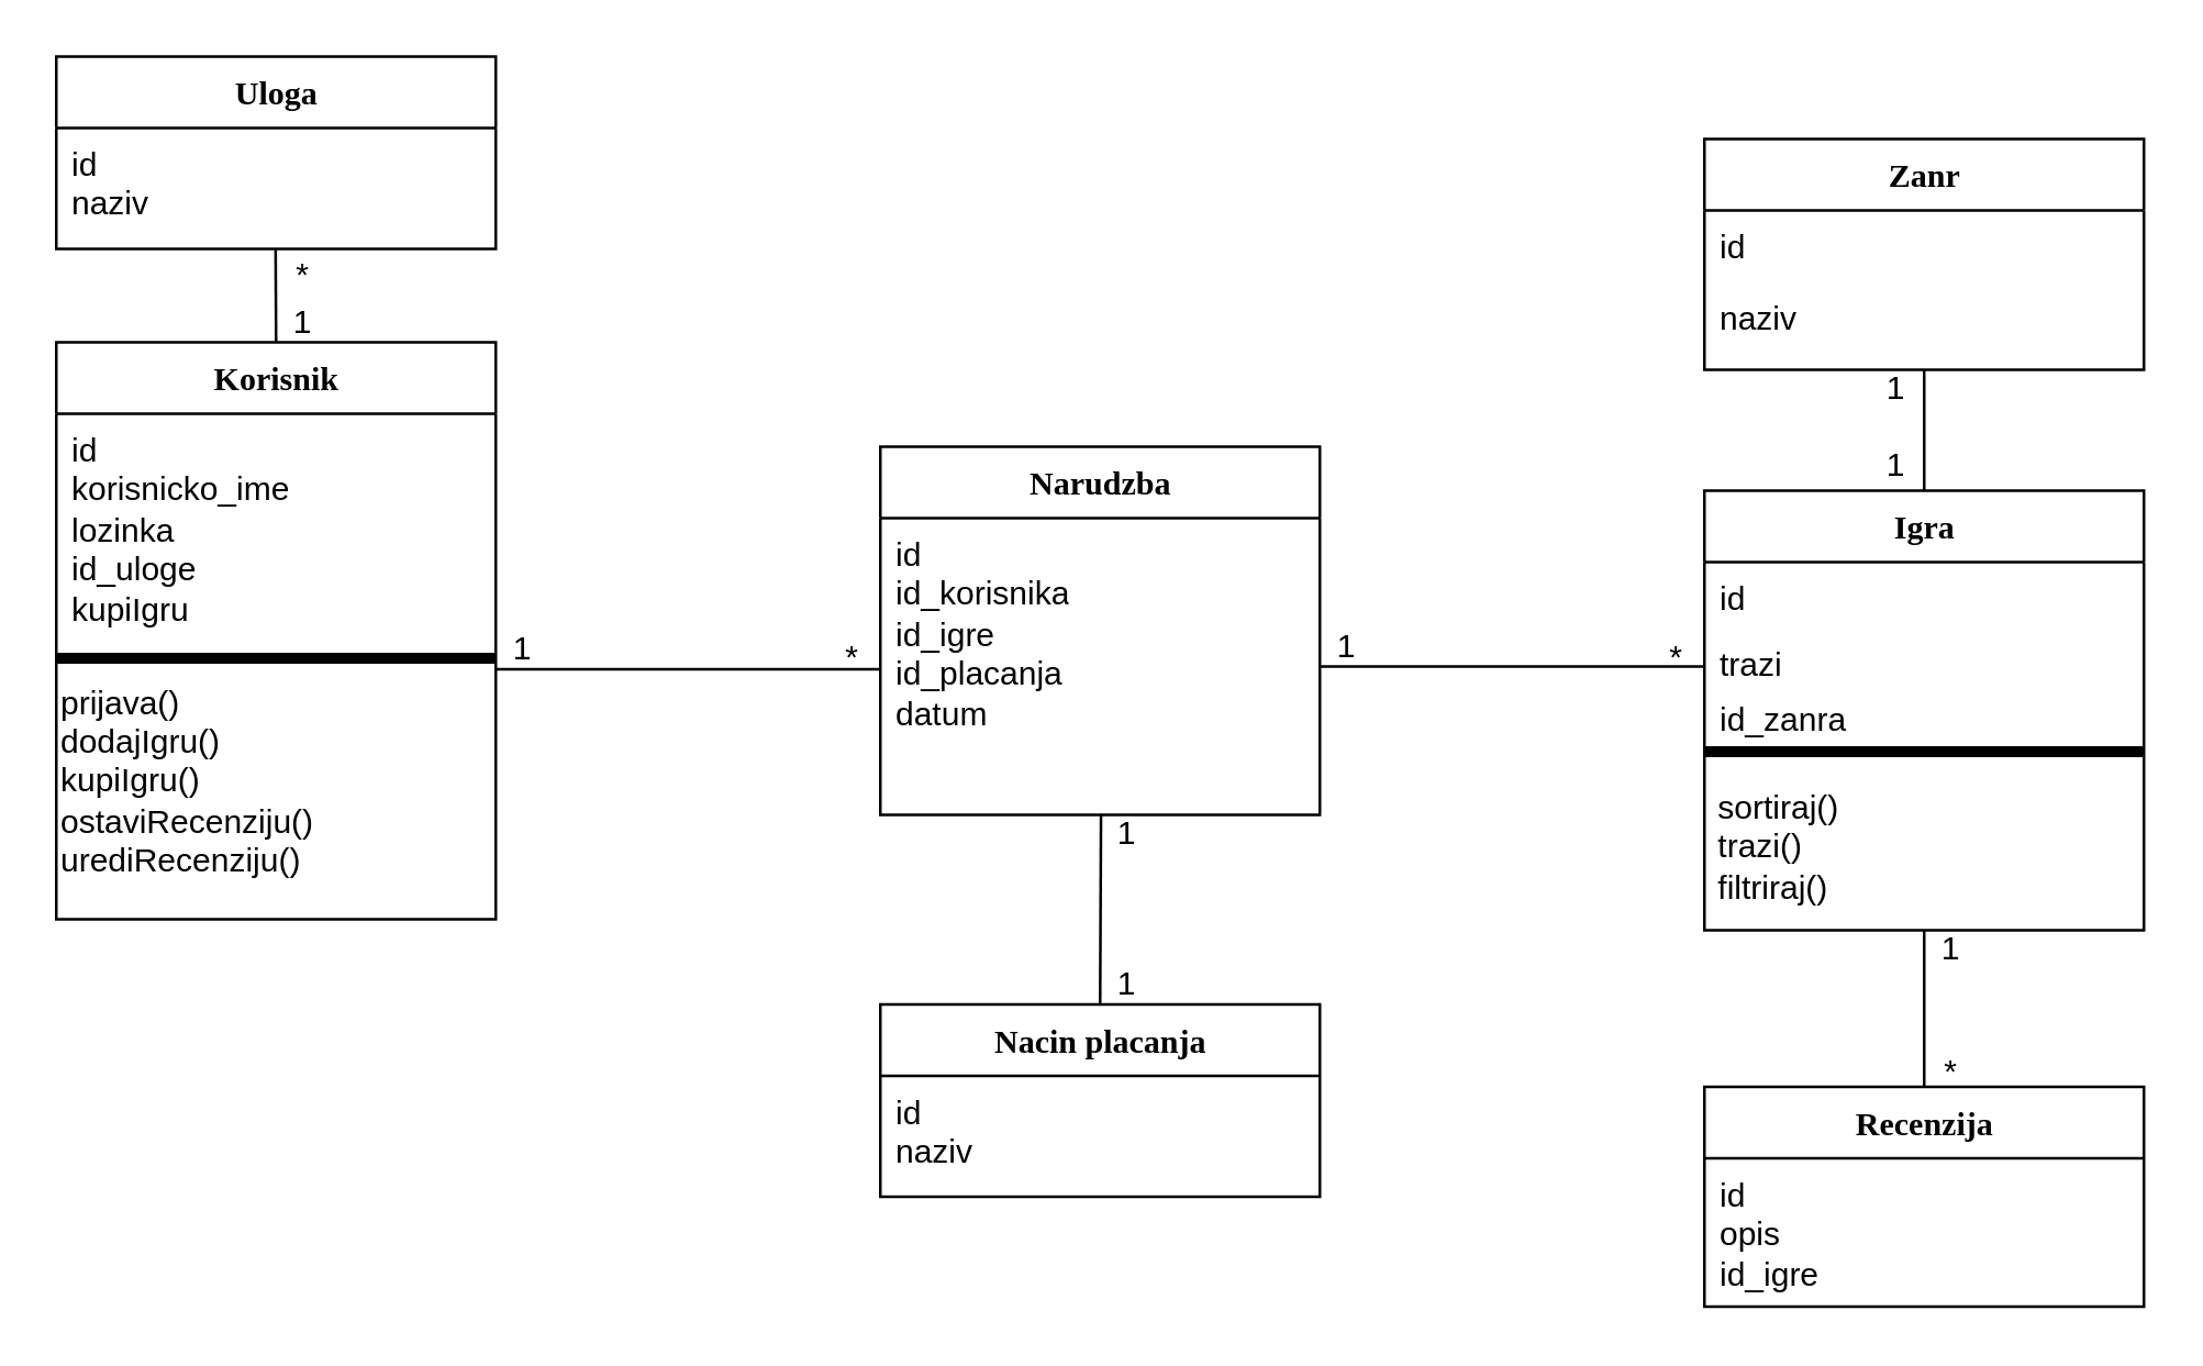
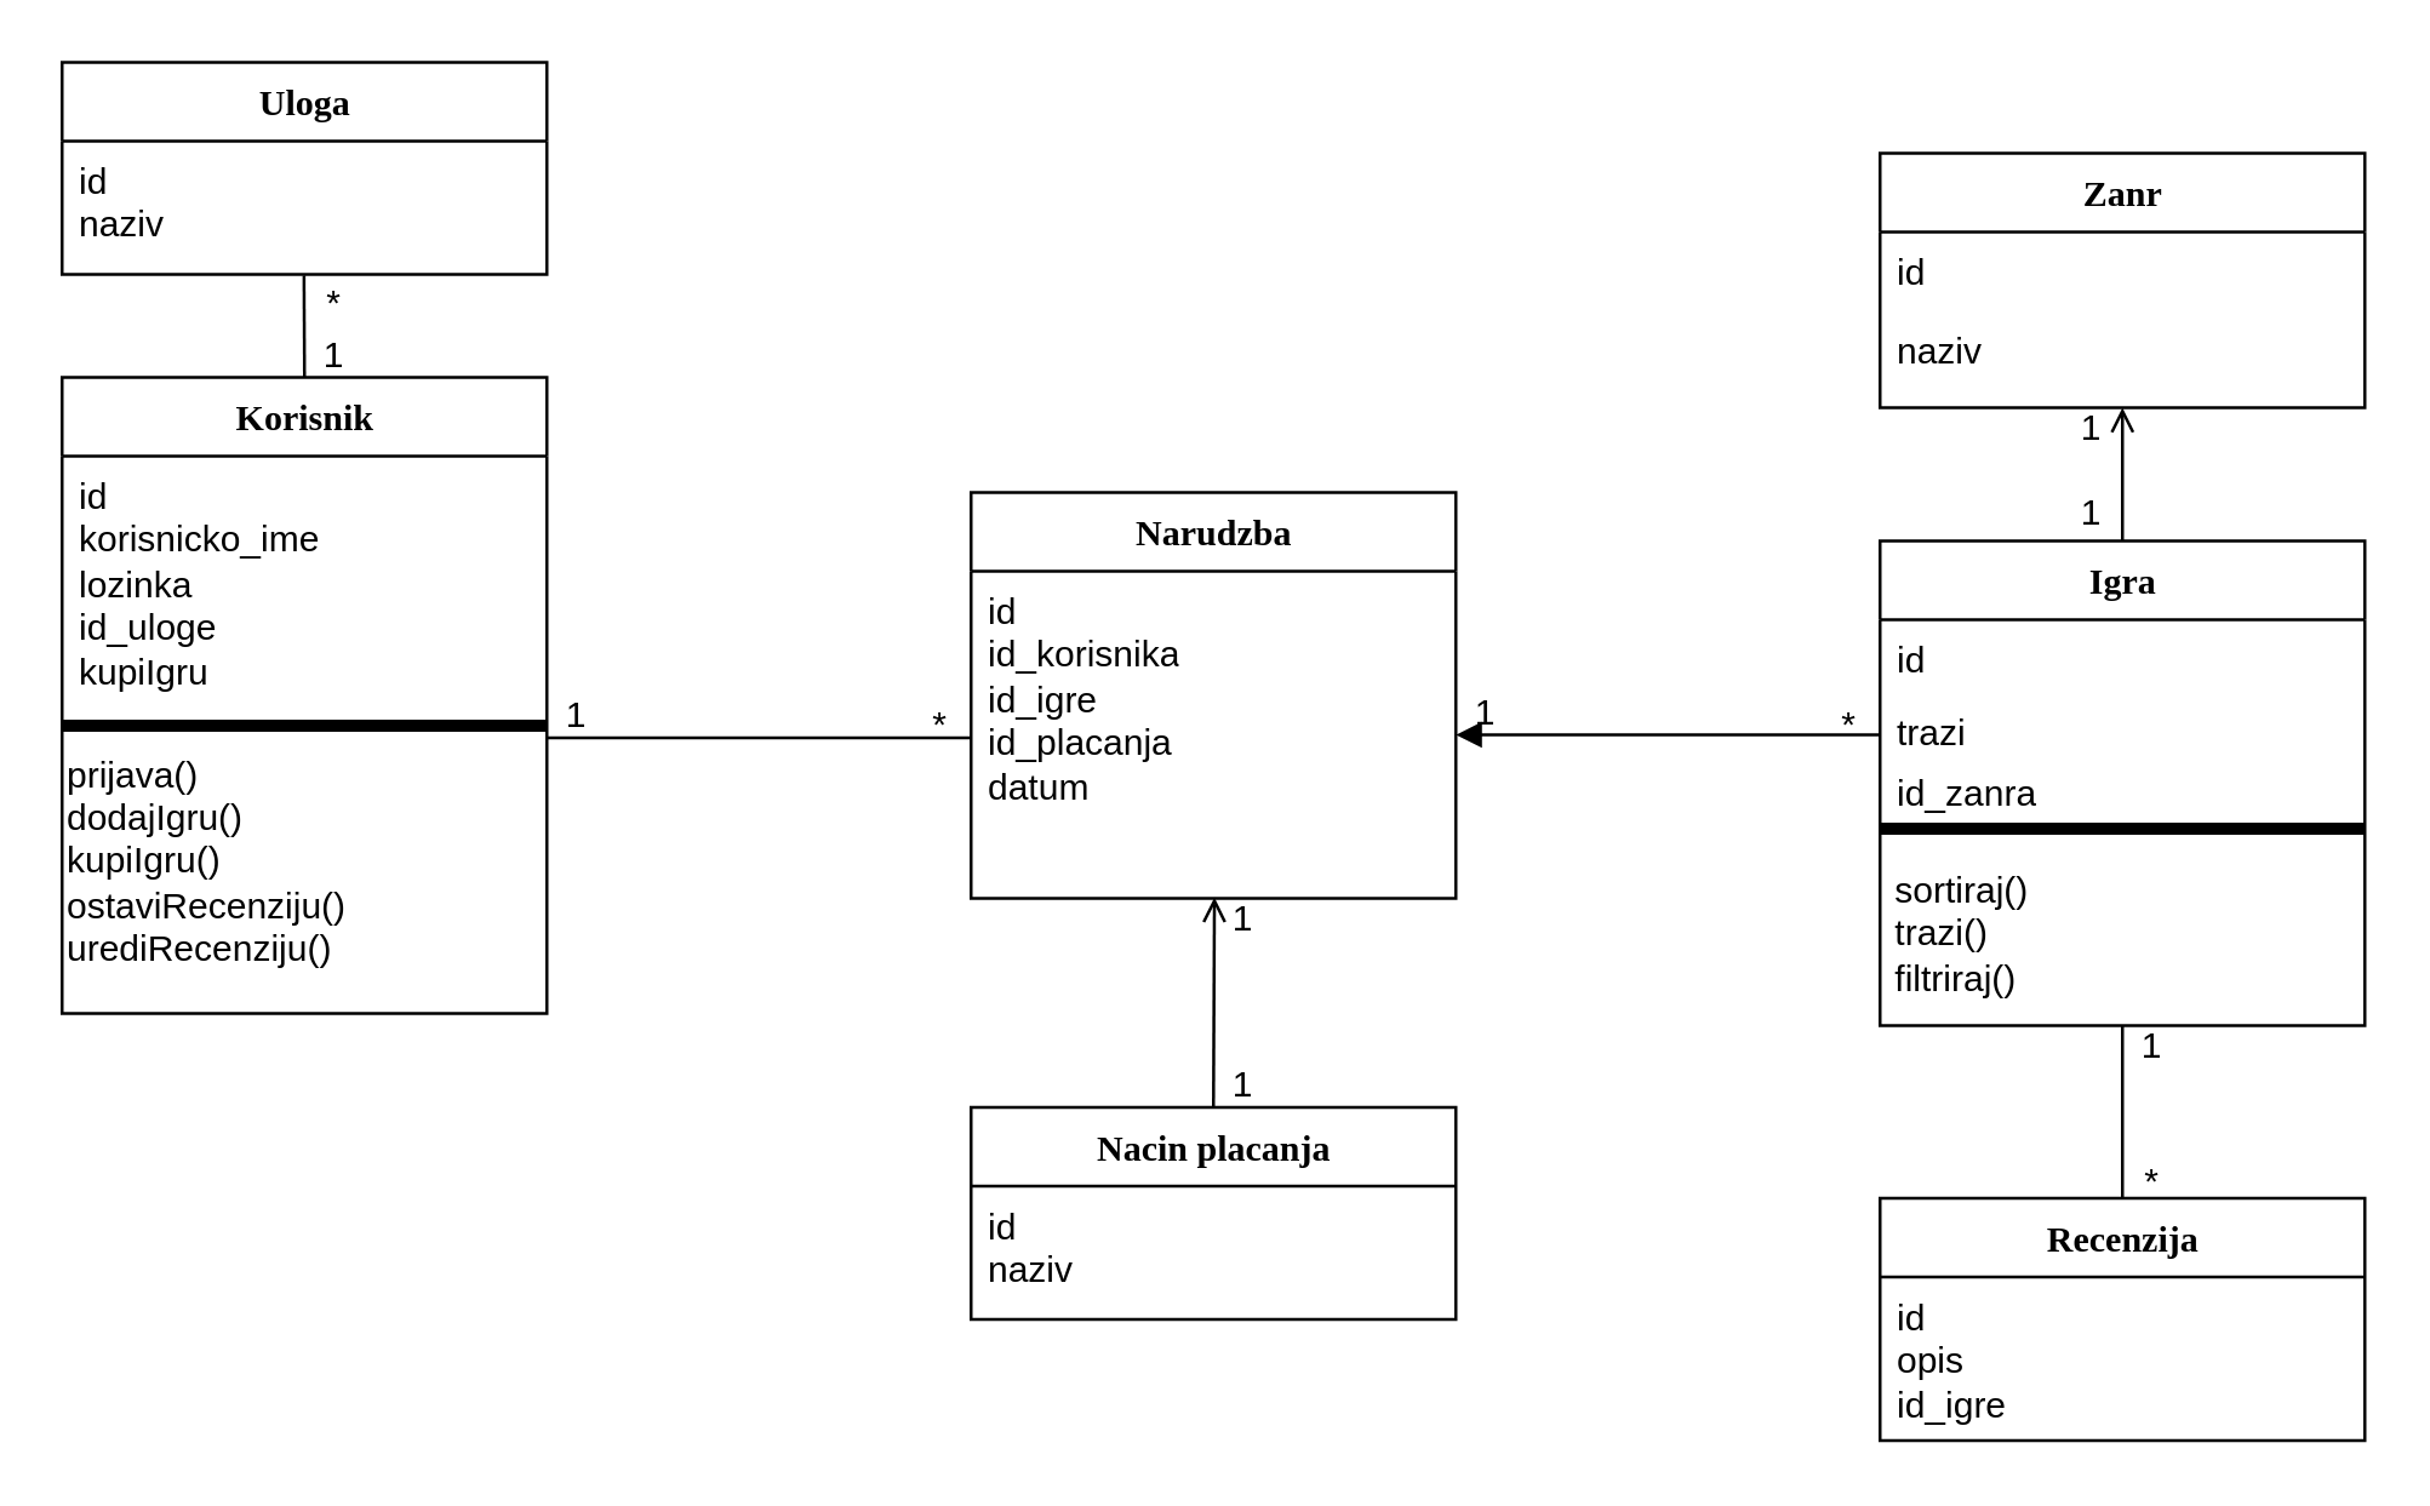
  <mxCell id="0" />
  <mxCell id="1" parent="0" />
  <mxCell id="2" value="Narudzba" style="swimlane;html=1;fontStyle=1;align=center;verticalAlign=top;childLayout=stackLayout;horizontal=1;startSize=26;horizontalStack=0;resizeParent=1;resizeLast=0;collapsible=1;marginBottom=0;swimlaneFillColor=#ffffff;rounded=0;shadow=0;comic=0;labelBackgroundColor=none;strokeWidth=1;fillColor=none;fontFamily=Verdana;fontSize=12" parent="1" vertex="1"><mxGeometry x="320" y="162" width="160" height="134" as="geometry" /></mxCell>
  <mxCell id="3" value="id&lt;br&gt;id_korisnika&lt;br&gt;id_igre&lt;br&gt;id_placanja&lt;br&gt;datum" style="text;html=1;strokeColor=none;fillColor=none;align=left;verticalAlign=top;spacingLeft=4;spacingRight=4;whiteSpace=wrap;overflow=hidden;rotatable=0;points=[[0,0.5],[1,0.5]];portConstraint=eastwest;" parent="2" vertex="1"><mxGeometry y="26" width="160" height="108" as="geometry" /></mxCell>
  <mxCell id="4" value="Uloga" style="swimlane;html=1;fontStyle=1;align=center;verticalAlign=top;childLayout=stackLayout;horizontal=1;startSize=26;horizontalStack=0;resizeParent=1;resizeLast=0;collapsible=1;marginBottom=0;swimlaneFillColor=#ffffff;rounded=0;shadow=0;comic=0;labelBackgroundColor=none;strokeWidth=1;fillColor=none;fontFamily=Verdana;fontSize=12" parent="1" vertex="1"><mxGeometry x="20" y="20" width="160" height="70" as="geometry" /></mxCell>
  <mxCell id="5" value="id&lt;br&gt;naziv" style="text;html=1;strokeColor=none;fillColor=none;align=left;verticalAlign=top;spacingLeft=4;spacingRight=4;whiteSpace=wrap;overflow=hidden;rotatable=0;points=[[0,0.5],[1,0.5]];portConstraint=eastwest;" parent="4" vertex="1"><mxGeometry y="26" width="160" height="44" as="geometry" /></mxCell>
  <mxCell id="6" value="Zanr" style="swimlane;html=1;fontStyle=1;align=center;verticalAlign=top;childLayout=stackLayout;horizontal=1;startSize=26;horizontalStack=0;resizeParent=1;resizeLast=0;collapsible=1;marginBottom=0;swimlaneFillColor=#ffffff;rounded=0;shadow=0;comic=0;labelBackgroundColor=none;strokeWidth=1;fillColor=none;fontFamily=Verdana;fontSize=12" parent="1" vertex="1"><mxGeometry x="620" y="50" width="160" height="84" as="geometry" /></mxCell>
  <mxCell id="7" value="id" style="text;html=1;strokeColor=none;fillColor=none;align=left;verticalAlign=top;spacingLeft=4;spacingRight=4;whiteSpace=wrap;overflow=hidden;rotatable=0;points=[[0,0.5],[1,0.5]];portConstraint=eastwest;" parent="6" vertex="1"><mxGeometry y="26" width="160" height="26" as="geometry" /></mxCell>
  <mxCell id="8" value="naziv" style="text;html=1;strokeColor=none;fillColor=none;align=left;verticalAlign=top;spacingLeft=4;spacingRight=4;whiteSpace=wrap;overflow=hidden;rotatable=0;points=[[0,0.5],[1,0.5]];portConstraint=eastwest;" parent="6" vertex="1"><mxGeometry y="52" width="160" height="26" as="geometry" /></mxCell>
  <mxCell id="9" value="Nacin placanja" style="swimlane;html=1;fontStyle=1;align=center;verticalAlign=top;childLayout=stackLayout;horizontal=1;startSize=26;horizontalStack=0;resizeParent=1;resizeLast=0;collapsible=1;marginBottom=0;swimlaneFillColor=#ffffff;rounded=0;shadow=0;comic=0;labelBackgroundColor=none;strokeWidth=1;fillColor=none;fontFamily=Verdana;fontSize=12" parent="1" vertex="1"><mxGeometry x="320" y="365" width="160" height="70" as="geometry" /></mxCell>
  <mxCell id="10" value="id&lt;br&gt;naziv" style="text;html=1;strokeColor=none;fillColor=none;align=left;verticalAlign=top;spacingLeft=4;spacingRight=4;whiteSpace=wrap;overflow=hidden;rotatable=0;points=[[0,0.5],[1,0.5]];portConstraint=eastwest;" parent="9" vertex="1"><mxGeometry y="26" width="160" height="44" as="geometry" /></mxCell>
  <mxCell id="11" value="Korisnik" style="swimlane;html=1;fontStyle=1;align=center;verticalAlign=top;childLayout=stackLayout;horizontal=1;startSize=26;horizontalStack=0;resizeParent=1;resizeLast=0;collapsible=1;marginBottom=0;swimlaneFillColor=#ffffff;rounded=0;shadow=0;comic=0;labelBackgroundColor=none;strokeWidth=1;fillColor=none;fontFamily=Verdana;fontSize=12" parent="1" vertex="1"><mxGeometry x="20" y="124" width="160" height="210" as="geometry" /></mxCell>
  <mxCell id="12" value="id&lt;br&gt;korisnicko_ime&lt;br&gt;lozinka&lt;br&gt;id_uloge&lt;br&gt;kupiIgru" style="text;html=1;strokeColor=none;fillColor=none;align=left;verticalAlign=top;spacingLeft=4;spacingRight=4;whiteSpace=wrap;overflow=hidden;rotatable=0;points=[[0,0.5],[1,0.5]];portConstraint=eastwest;" parent="11" vertex="1"><mxGeometry y="26" width="160" height="84" as="geometry" /></mxCell>
  <mxCell id="13" value="" style="line;strokeWidth=4;html=1;perimeter=backbonePerimeter;points=[];outlineConnect=0;" parent="11" vertex="1"><mxGeometry y="110" width="160" height="10" as="geometry" /></mxCell>
  <mxCell id="14" value="prijava()&lt;br&gt;dodajIgru()&lt;br&gt;kupiIgru()&lt;br&gt;ostaviRecenziju()&lt;br&gt;urediRecenziju()" style="text;html=1;strokeColor=none;fillColor=none;align=left;verticalAlign=middle;whiteSpace=wrap;rounded=0;" parent="11" vertex="1"><mxGeometry y="120" width="160" height="80" as="geometry" /></mxCell>
  <mxCell id="15" value="1" style="text;html=1;strokeColor=none;fillColor=none;align=center;verticalAlign=middle;whiteSpace=wrap;rounded=0;" parent="1" vertex="1"><mxGeometry x="100" y="110" width="20" height="14" as="geometry" /></mxCell>
  <mxCell id="16" value="*" style="text;html=1;strokeColor=none;fillColor=none;align=center;verticalAlign=middle;whiteSpace=wrap;rounded=0;" parent="1" vertex="1"><mxGeometry x="100" y="90" width="20" height="20" as="geometry" /></mxCell>
  <mxCell id="17" value="" style="endArrow=none;html=1;rounded=0;entryX=0;entryY=1;entryDx=0;entryDy=0;" parent="1" target="18" edge="1"><mxGeometry width="50" height="50" relative="1" as="geometry"><mxPoint x="320" y="243" as="sourcePoint" /><mxPoint x="320" y="230" as="targetPoint" /></mxGeometry></mxCell>
  <mxCell id="18" value="1" style="text;html=1;strokeColor=none;fillColor=none;align=center;verticalAlign=middle;whiteSpace=wrap;rounded=0;" parent="1" vertex="1"><mxGeometry x="180" y="229" width="20" height="14" as="geometry" /></mxCell>
  <mxCell id="19" value="*" style="text;html=1;strokeColor=none;fillColor=none;align=center;verticalAlign=middle;whiteSpace=wrap;rounded=0;" parent="1" vertex="1"><mxGeometry x="300" y="234" width="20" height="10" as="geometry" /></mxCell>
- <mxCell id="20" value="" style="endArrow=none;html=1;rounded=0;entryX=1;entryY=0.5;entryDx=0;entryDy=0;exitX=0.007;exitY=0.702;exitDx=0;exitDy=0;exitPerimeter=0;" parent="1" source="35" target="3" edge="1"><mxGeometry width="50" height="50" relative="1" as="geometry"><mxPoint x="290" y="310" as="sourcePoint" /><mxPoint x="340" y="260" as="targetPoint" /></mxGeometry></mxCell>
+ <mxCell id="20" value="" style="endArrow=block;html=1;rounded=0;entryX=1;entryY=0.5;entryDx=0;entryDy=0;exitX=0.007;exitY=0.702;exitDx=0;exitDy=0;exitPerimeter=0;" parent="1" source="35" target="3" edge="1"><mxGeometry width="50" height="50" relative="1" as="geometry"><mxPoint x="290" y="310" as="sourcePoint" /><mxPoint x="340" y="260" as="targetPoint" /></mxGeometry></mxCell>
  <mxCell id="21" value="1" style="text;html=1;strokeColor=none;fillColor=none;align=center;verticalAlign=middle;whiteSpace=wrap;rounded=0;" parent="1" vertex="1"><mxGeometry x="480" y="228" width="20" height="14" as="geometry" /></mxCell>
  <mxCell id="22" value="*" style="text;html=1;strokeColor=none;fillColor=none;align=center;verticalAlign=middle;whiteSpace=wrap;rounded=0;" parent="1" vertex="1"><mxGeometry x="600" y="234" width="20" height="10" as="geometry" /></mxCell>
- <mxCell id="23" value="" style="endArrow=none;html=1;rounded=0;exitX=0.5;exitY=0;exitDx=0;exitDy=0;entryX=0.5;entryY=1;entryDx=0;entryDy=0;" parent="1" source="33" target="6" edge="1"><mxGeometry width="50" height="50" relative="1" as="geometry"><mxPoint x="580" y="310" as="sourcePoint" /><mxPoint x="630" y="260" as="targetPoint" /></mxGeometry></mxCell>
+ <mxCell id="23" value="" style="endArrow=open;html=1;rounded=0;exitX=0.5;exitY=0;exitDx=0;exitDy=0;entryX=0.5;entryY=1;entryDx=0;entryDy=0;" parent="1" source="33" target="6" edge="1"><mxGeometry width="50" height="50" relative="1" as="geometry"><mxPoint x="580" y="310" as="sourcePoint" /><mxPoint x="630" y="260" as="targetPoint" /></mxGeometry></mxCell>
  <mxCell id="24" value="1" style="text;html=1;strokeColor=none;fillColor=none;align=center;verticalAlign=middle;whiteSpace=wrap;rounded=0;" parent="1" vertex="1"><mxGeometry x="680" y="162" width="20" height="14" as="geometry" /></mxCell>
  <mxCell id="25" value="1" style="text;html=1;strokeColor=none;fillColor=none;align=center;verticalAlign=middle;whiteSpace=wrap;rounded=0;" parent="1" vertex="1"><mxGeometry x="680" y="134" width="20" height="14" as="geometry" /></mxCell>
- <mxCell id="26" value="" style="endArrow=none;html=1;rounded=0;exitX=0.5;exitY=0;exitDx=0;exitDy=0;entryX=0.502;entryY=0.997;entryDx=0;entryDy=0;entryPerimeter=0;" parent="1" source="9" target="3" edge="1"><mxGeometry width="50" height="50" relative="1" as="geometry"><mxPoint x="580" y="310" as="sourcePoint" /><mxPoint x="630" y="260" as="targetPoint" /></mxGeometry></mxCell>
+ <mxCell id="26" value="" style="endArrow=open;html=1;rounded=0;exitX=0.5;exitY=0;exitDx=0;exitDy=0;entryX=0.502;entryY=0.997;entryDx=0;entryDy=0;entryPerimeter=0;" parent="1" source="9" target="3" edge="1"><mxGeometry width="50" height="50" relative="1" as="geometry"><mxPoint x="580" y="310" as="sourcePoint" /><mxPoint x="630" y="260" as="targetPoint" /></mxGeometry></mxCell>
  <mxCell id="27" value="1" style="text;html=1;strokeColor=none;fillColor=none;align=center;verticalAlign=middle;whiteSpace=wrap;rounded=0;" parent="1" vertex="1"><mxGeometry x="400" y="351" width="20" height="14" as="geometry" /></mxCell>
  <mxCell id="28" value="1" style="text;html=1;strokeColor=none;fillColor=none;align=center;verticalAlign=middle;whiteSpace=wrap;rounded=0;" parent="1" vertex="1"><mxGeometry x="400" y="296" width="20" height="14" as="geometry" /></mxCell>
  <mxCell id="29" value="" style="endArrow=none;html=1;rounded=0;entryX=0.5;entryY=0;entryDx=0;entryDy=0;exitX=0.499;exitY=1.008;exitDx=0;exitDy=0;exitPerimeter=0;" parent="1" source="5" target="11" edge="1"><mxGeometry width="50" height="50" relative="1" as="geometry"><mxPoint x="70" y="300" as="sourcePoint" /><mxPoint x="120" y="250" as="targetPoint" /></mxGeometry></mxCell>
  <mxCell id="30" value="Recenzija" style="swimlane;html=1;fontStyle=1;align=center;verticalAlign=top;childLayout=stackLayout;horizontal=1;startSize=26;horizontalStack=0;resizeParent=1;resizeLast=0;collapsible=1;marginBottom=0;swimlaneFillColor=#ffffff;rounded=0;shadow=0;comic=0;labelBackgroundColor=none;strokeWidth=1;fillColor=none;fontFamily=Verdana;fontSize=12" parent="1" vertex="1"><mxGeometry x="620" y="395" width="160" height="80" as="geometry" /></mxCell>
  <mxCell id="31" value="id&lt;br&gt;opis&lt;br&gt;id_igre" style="text;html=1;strokeColor=none;fillColor=none;align=left;verticalAlign=top;spacingLeft=4;spacingRight=4;whiteSpace=wrap;overflow=hidden;rotatable=0;points=[[0,0.5],[1,0.5]];portConstraint=eastwest;" parent="30" vertex="1"><mxGeometry y="26" width="160" height="54" as="geometry" /></mxCell>
  <mxCell id="32" value="" style="endArrow=none;html=1;rounded=0;exitX=0.5;exitY=0;exitDx=0;exitDy=0;" parent="1" source="30" edge="1"><mxGeometry width="50" height="50" relative="1" as="geometry"><mxPoint x="650" y="310" as="sourcePoint" /><mxPoint x="700" y="290" as="targetPoint" /></mxGeometry></mxCell>
  <mxCell id="33" value="Igra" style="swimlane;html=1;fontStyle=1;align=center;verticalAlign=top;childLayout=stackLayout;horizontal=1;startSize=26;horizontalStack=0;resizeParent=1;resizeLast=0;collapsible=1;marginBottom=0;swimlaneFillColor=#ffffff;rounded=0;shadow=0;comic=0;labelBackgroundColor=none;strokeWidth=1;fillColor=none;fontFamily=Verdana;fontSize=12" parent="1" vertex="1"><mxGeometry x="620" y="178" width="160" height="160" as="geometry" /></mxCell>
  <mxCell id="34" value="id" style="text;html=1;strokeColor=none;fillColor=none;align=left;verticalAlign=top;spacingLeft=4;spacingRight=4;whiteSpace=wrap;overflow=hidden;rotatable=0;points=[[0,0.5],[1,0.5]];portConstraint=eastwest;" parent="33" vertex="1"><mxGeometry y="26" width="160" height="24" as="geometry" /></mxCell>
  <mxCell id="35" value="trazi" style="text;html=1;strokeColor=none;fillColor=none;align=left;verticalAlign=top;spacingLeft=4;spacingRight=4;whiteSpace=wrap;overflow=hidden;rotatable=0;points=[[0,0.5],[1,0.5]];portConstraint=eastwest;" parent="33" vertex="1"><mxGeometry y="50" width="160" height="20" as="geometry" /></mxCell>
  <mxCell id="36" value="id_zanra" style="text;html=1;strokeColor=none;fillColor=none;align=left;verticalAlign=top;spacingLeft=4;spacingRight=4;whiteSpace=wrap;overflow=hidden;rotatable=0;points=[[0,0.5],[1,0.5]];portConstraint=eastwest;" parent="33" vertex="1"><mxGeometry y="70" width="160" height="20" as="geometry" /></mxCell>
  <mxCell id="37" value="" style="line;strokeWidth=4;html=1;perimeter=backbonePerimeter;points=[];outlineConnect=0;" vertex="1" parent="33"><mxGeometry y="90" width="160" height="10" as="geometry" /></mxCell>
  <mxCell id="38" value="&lt;div style=&quot;&quot;&gt;&lt;span style=&quot;background-color: initial;&quot;&gt;&amp;nbsp;sortiraj()&lt;/span&gt;&lt;/div&gt;&lt;div style=&quot;&quot;&gt;&lt;span style=&quot;background-color: initial;&quot;&gt;&amp;nbsp;trazi()&lt;/span&gt;&lt;/div&gt;&lt;div style=&quot;&quot;&gt;&lt;span style=&quot;background-color: initial;&quot;&gt;&amp;nbsp;filtriraj()&lt;/span&gt;&lt;/div&gt;" style="text;html=1;strokeColor=none;fillColor=none;align=left;verticalAlign=middle;whiteSpace=wrap;rounded=0;" vertex="1" parent="33"><mxGeometry y="100" width="160" height="60" as="geometry" /></mxCell>
  <mxCell id="39" value="1" style="text;html=1;strokeColor=none;fillColor=none;align=center;verticalAlign=middle;whiteSpace=wrap;rounded=0;" parent="1" vertex="1"><mxGeometry x="700" y="338" width="20" height="14" as="geometry" /></mxCell>
  <mxCell id="40" value="*" style="text;html=1;strokeColor=none;fillColor=none;align=center;verticalAlign=middle;whiteSpace=wrap;rounded=0;" parent="1" vertex="1"><mxGeometry x="700" y="385" width="20" height="10" as="geometry" /></mxCell>
